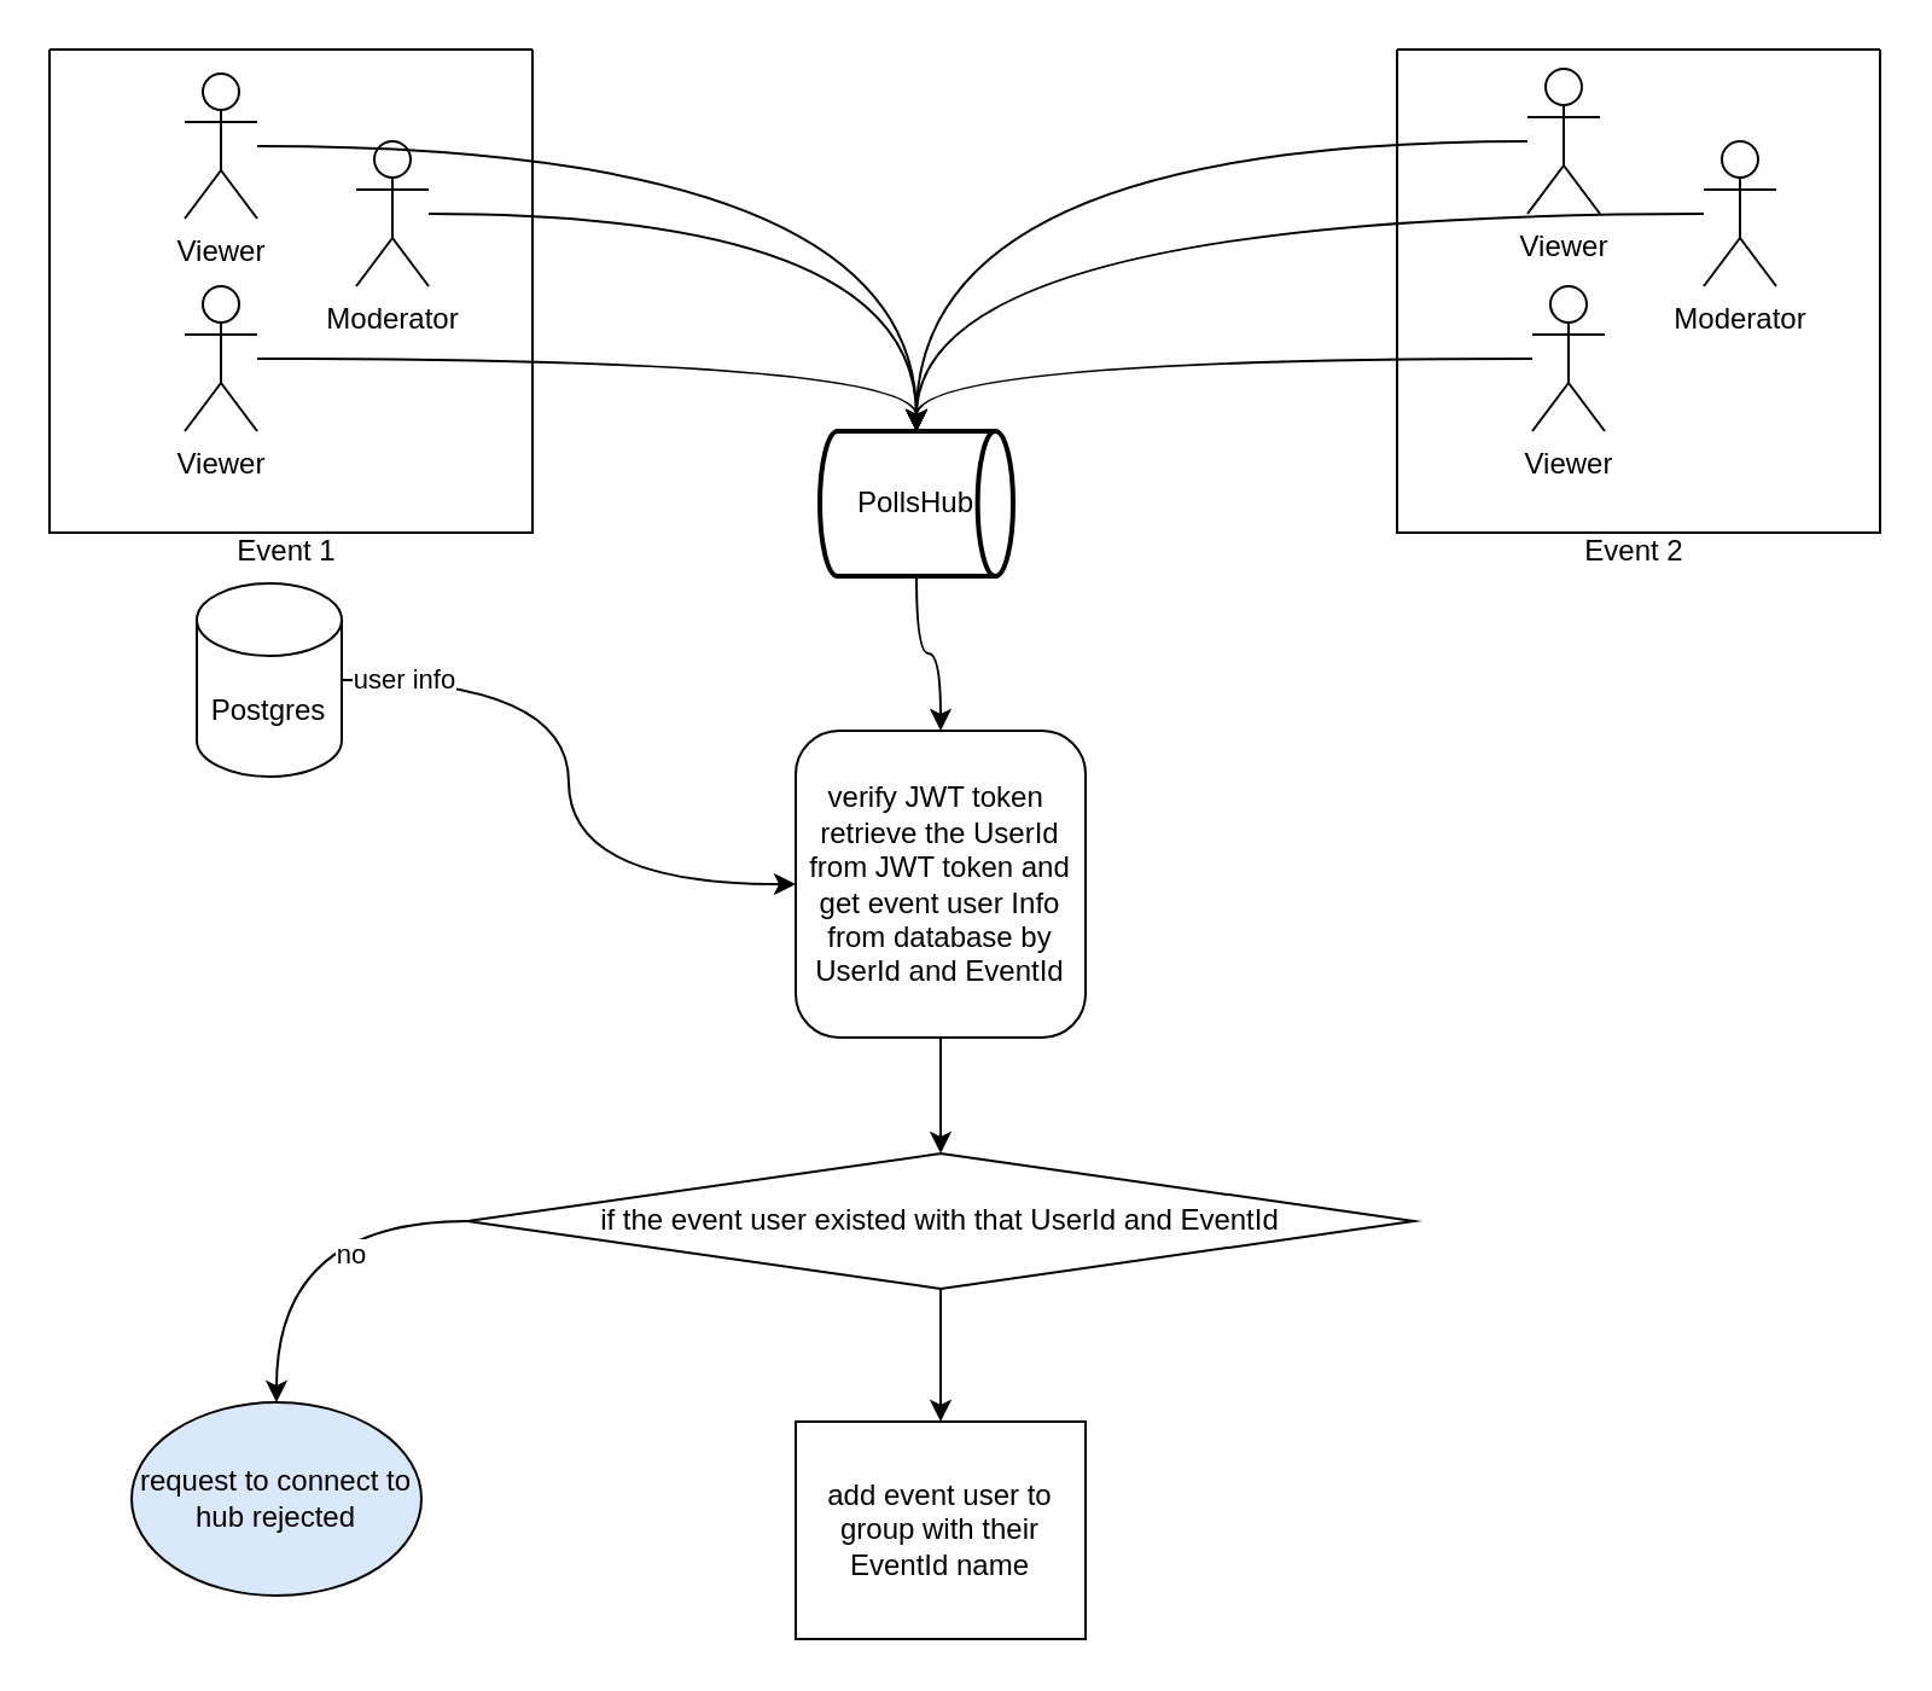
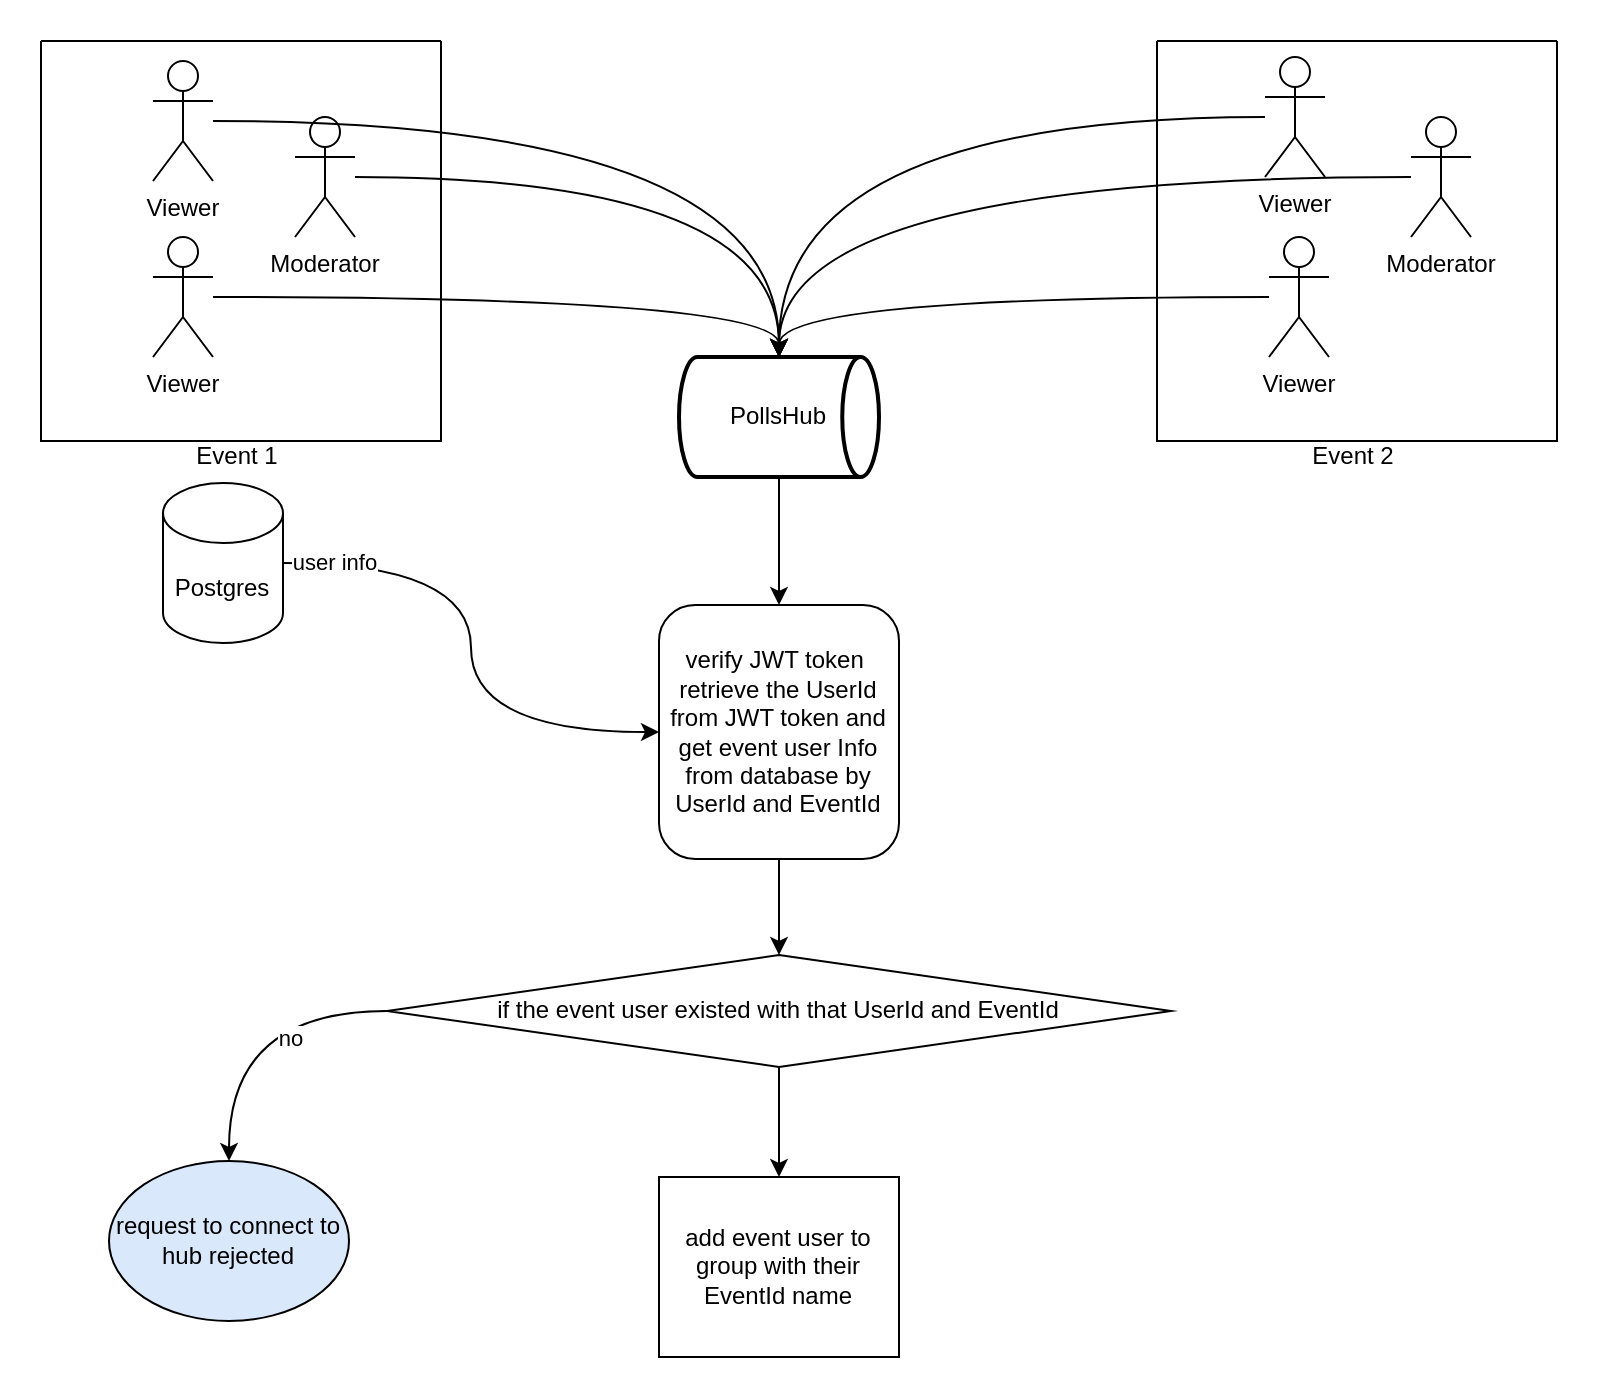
  <mxCell id="0" />
  <mxCell id="1" parent="0" />
  <mxCell id="2" value="&lt;div&gt;Viewer&lt;/div&gt;&lt;div&gt;&lt;br&gt;&lt;/div&gt;" style="shape=umlActor;verticalLabelPosition=bottom;verticalAlign=top;html=1;outlineConnect=0;" vertex="1" parent="1"><mxGeometry x="76" y="118" width="30" height="60" as="geometry" /></mxCell>
  <mxCell id="3" value="" style="swimlane;startSize=0;" vertex="1" parent="1"><mxGeometry x="20" y="20" width="200" height="200" as="geometry"><mxRectangle x="555" y="170" width="50" height="44" as="alternateBounds" /></mxGeometry></mxCell>
  <mxCell id="4" value="Viewer" style="shape=umlActor;verticalLabelPosition=bottom;verticalAlign=top;html=1;outlineConnect=0;" vertex="1" parent="3"><mxGeometry x="56" y="10" width="30" height="60" as="geometry" /></mxCell>
  <mxCell id="5" value="Moderator" style="shape=umlActor;verticalLabelPosition=bottom;verticalAlign=top;html=1;outlineConnect=0;" vertex="1" parent="1"><mxGeometry x="147" y="58" width="30" height="60" as="geometry" /></mxCell>
  <mxCell id="6" value="Event 1" style="text;html=1;align=center;verticalAlign=middle;resizable=0;points=[];autosize=1;strokeColor=none;fillColor=none;" vertex="1" parent="1"><mxGeometry x="89" y="215" width="58" height="26" as="geometry" /></mxCell>
  <mxCell id="7" value="Viewer" style="shape=umlActor;verticalLabelPosition=bottom;verticalAlign=top;html=1;outlineConnect=0;" vertex="1" parent="1"><mxGeometry x="632" y="28" width="30" height="60" as="geometry" /></mxCell>
  <mxCell id="8" value="&lt;div&gt;Viewer&lt;/div&gt;&lt;div&gt;&lt;br&gt;&lt;/div&gt;" style="shape=umlActor;verticalLabelPosition=bottom;verticalAlign=top;html=1;outlineConnect=0;" vertex="1" parent="1"><mxGeometry x="634" y="118" width="30" height="60" as="geometry" /></mxCell>
  <mxCell id="9" value="" style="swimlane;startSize=0;" vertex="1" parent="1"><mxGeometry x="578" y="20" width="200" height="200" as="geometry"><mxRectangle x="555" y="170" width="50" height="44" as="alternateBounds" /></mxGeometry></mxCell>
  <mxCell id="10" style="edgeStyle=orthogonalEdgeStyle;rounded=0;orthogonalLoop=1;jettySize=auto;html=1;curved=1;" edge="1" parent="1" source="11" target="14"><mxGeometry relative="1" as="geometry" /></mxCell>
  <mxCell id="11" value="Moderator" style="shape=umlActor;verticalLabelPosition=bottom;verticalAlign=top;html=1;outlineConnect=0;" vertex="1" parent="1"><mxGeometry x="705" y="58" width="30" height="60" as="geometry" /></mxCell>
  <mxCell id="12" value="Event 2" style="text;html=1;align=center;verticalAlign=middle;resizable=0;points=[];autosize=1;strokeColor=none;fillColor=none;" vertex="1" parent="1"><mxGeometry x="647" y="215" width="58" height="26" as="geometry" /></mxCell>
  <mxCell id="13" style="edgeStyle=orthogonalEdgeStyle;rounded=0;orthogonalLoop=1;jettySize=auto;html=1;curved=1;" edge="1" parent="1" source="14" target="25"><mxGeometry relative="1" as="geometry" /></mxCell>
- <mxCell id="14" value="PollsHub" style="strokeWidth=2;html=1;shape=mxgraph.flowchart.direct_data;whiteSpace=wrap;" vertex="1" parent="1"><mxGeometry x="339" y="178" width="80" height="60" as="geometry" /></mxCell>
+ <mxCell id="14" value="PollsHub" style="strokeWidth=2;html=1;shape=mxgraph.flowchart.direct_data;whiteSpace=wrap;" vertex="1" parent="1"><mxGeometry x="339" y="178" width="100" height="60" as="geometry" /></mxCell>
  <mxCell id="15" style="edgeStyle=orthogonalEdgeStyle;rounded=0;orthogonalLoop=1;jettySize=auto;html=1;entryX=0.5;entryY=0;entryDx=0;entryDy=0;entryPerimeter=0;curved=1;" edge="1" parent="1" source="4" target="14"><mxGeometry relative="1" as="geometry" /></mxCell>
  <mxCell id="16" style="edgeStyle=orthogonalEdgeStyle;rounded=0;orthogonalLoop=1;jettySize=auto;html=1;curved=1;entryX=0.5;entryY=0;entryDx=0;entryDy=0;entryPerimeter=0;" edge="1" parent="1" source="5" target="14"><mxGeometry relative="1" as="geometry"><mxPoint x="342" y="171" as="targetPoint" /></mxGeometry></mxCell>
  <mxCell id="17" style="edgeStyle=orthogonalEdgeStyle;rounded=0;orthogonalLoop=1;jettySize=auto;html=1;entryX=0.5;entryY=0;entryDx=0;entryDy=0;entryPerimeter=0;curved=1;" edge="1" parent="1" source="2" target="14"><mxGeometry relative="1" as="geometry" /></mxCell>
  <mxCell id="18" style="edgeStyle=orthogonalEdgeStyle;rounded=0;orthogonalLoop=1;jettySize=auto;html=1;entryX=0.5;entryY=0;entryDx=0;entryDy=0;entryPerimeter=0;curved=1;" edge="1" parent="1" source="7" target="14"><mxGeometry relative="1" as="geometry" /></mxCell>
  <mxCell id="19" style="edgeStyle=orthogonalEdgeStyle;rounded=0;orthogonalLoop=1;jettySize=auto;html=1;entryX=0.5;entryY=0;entryDx=0;entryDy=0;entryPerimeter=0;curved=1;" edge="1" parent="1" source="8" target="14"><mxGeometry relative="1" as="geometry" /></mxCell>
  <mxCell id="20" style="edgeStyle=orthogonalEdgeStyle;rounded=0;orthogonalLoop=1;jettySize=auto;html=1;entryX=0.5;entryY=0;entryDx=0;entryDy=0;curved=1;" edge="1" parent="1" source="23" target="29"><mxGeometry relative="1" as="geometry" /></mxCell>
  <mxCell id="21" value="no" style="edgeLabel;html=1;align=center;verticalAlign=middle;resizable=0;points=[];" vertex="1" connectable="0" parent="20"><mxGeometry x="-0.361" y="13" relative="1" as="geometry"><mxPoint as="offset" /></mxGeometry></mxCell>
  <mxCell id="22" style="edgeStyle=orthogonalEdgeStyle;rounded=0;orthogonalLoop=1;jettySize=auto;html=1;" edge="1" parent="1" source="23" target="30"><mxGeometry relative="1" as="geometry" /></mxCell>
  <mxCell id="23" value="if the event user existed with that UserId and EventId" style="rhombus;whiteSpace=wrap;html=1;" vertex="1" parent="1"><mxGeometry x="193" y="477" width="392" height="56" as="geometry" /></mxCell>
  <mxCell id="24" style="edgeStyle=orthogonalEdgeStyle;rounded=0;orthogonalLoop=1;jettySize=auto;html=1;entryX=0.5;entryY=0;entryDx=0;entryDy=0;curved=1;" edge="1" parent="1" source="25" target="23"><mxGeometry relative="1" as="geometry" /></mxCell>
  <mxCell id="25" value="verify JWT token&amp;nbsp; retrieve the UserId from JWT token and get event user Info from database by UserId and EventId" style="rounded=1;whiteSpace=wrap;html=1;" vertex="1" parent="1"><mxGeometry x="329" y="302" width="120" height="127" as="geometry" /></mxCell>
  <mxCell id="26" style="edgeStyle=orthogonalEdgeStyle;rounded=0;orthogonalLoop=1;jettySize=auto;html=1;entryX=0;entryY=0.5;entryDx=0;entryDy=0;curved=1;" edge="1" parent="1" source="28" target="25"><mxGeometry relative="1" as="geometry"><mxPoint x="117" y="281" as="targetPoint" /></mxGeometry></mxCell>
  <mxCell id="27" value="user info" style="edgeLabel;html=1;align=center;verticalAlign=middle;resizable=0;points=[];" vertex="1" connectable="0" parent="26"><mxGeometry x="-0.817" y="1" relative="1" as="geometry"><mxPoint as="offset" /></mxGeometry></mxCell>
  <mxCell id="28" value="Postgres" style="shape=cylinder3;whiteSpace=wrap;html=1;boundedLbl=1;backgroundOutline=1;size=15;" vertex="1" parent="1"><mxGeometry x="81" y="241" width="60" height="80" as="geometry" /></mxCell>
  <mxCell id="29" value="request to connect to hub rejected" style="ellipse;whiteSpace=wrap;html=1;fillColor=#dae8fc;" vertex="1" parent="1"><mxGeometry x="54" y="580" width="120" height="80" as="geometry" /></mxCell>
  <mxCell id="30" value="add event user to group with their EventId name" style="rounded=0;whiteSpace=wrap;html=1;" vertex="1" parent="1"><mxGeometry x="329" y="588" width="120" height="90" as="geometry" /></mxCell>
